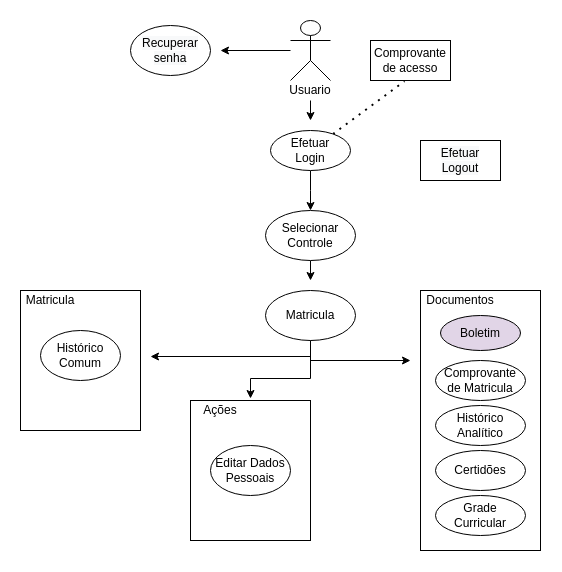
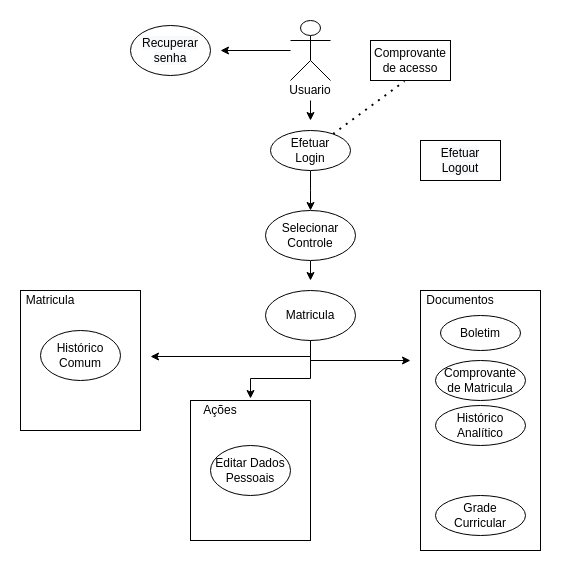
  <mxCell id="0" />
  <mxCell id="1" parent="0" />
  <mxCell id="2" value="" style="rounded=0;whiteSpace=wrap;html=1;sketch=0;fontColor=none;" vertex="1" parent="1"><mxGeometry x="420" y="290" width="120" height="260" as="geometry" /></mxCell>
  <mxCell id="3" value="Documentos" style="text;html=1;strokeColor=none;fillColor=none;align=center;verticalAlign=middle;whiteSpace=wrap;rounded=0;sketch=0;fontColor=none;" vertex="1" parent="1"><mxGeometry x="440" y="290" width="40" height="20" as="geometry" /></mxCell>
  <mxCell id="4" value="" style="rounded=0;whiteSpace=wrap;html=1;sketch=0;fontColor=none;" vertex="1" parent="1"><mxGeometry x="190" y="400" width="120" height="140" as="geometry" /></mxCell>
  <mxCell id="5" value="Ações" style="text;html=1;strokeColor=none;fillColor=none;align=center;verticalAlign=middle;whiteSpace=wrap;rounded=0;sketch=0;fontColor=none;" vertex="1" parent="1"><mxGeometry x="200" y="400" width="40" height="20" as="geometry" /></mxCell>
  <mxCell id="6" value="" style="rounded=0;whiteSpace=wrap;html=1;sketch=0;fontColor=none;" vertex="1" parent="1"><mxGeometry x="20" y="290" width="120" height="140" as="geometry" /></mxCell>
  <mxCell id="7" style="edgeStyle=orthogonalEdgeStyle;rounded=0;orthogonalLoop=1;jettySize=auto;html=1;fontColor=none;" edge="1" parent="1" source="8"><mxGeometry relative="1" as="geometry"><mxPoint x="220" y="50" as="targetPoint" /></mxGeometry></mxCell>
  <mxCell id="8" value="Actor" style="shape=umlActor;verticalLabelPosition=bottom;verticalAlign=top;outlineConnect=0;fontStyle=1;html=1;noLabel=1;fontColor=none;" vertex="1" parent="1"><mxGeometry x="290" y="20" width="40" height="60" as="geometry" /></mxCell>
  <mxCell id="9" style="edgeStyle=orthogonalEdgeStyle;rounded=0;orthogonalLoop=1;jettySize=auto;html=1;exitX=0.5;exitY=1;exitDx=0;exitDy=0;fontColor=none;" edge="1" parent="1" source="10"><mxGeometry relative="1" as="geometry"><mxPoint x="310" y="120" as="targetPoint" /></mxGeometry></mxCell>
  <mxCell id="10" value="Usuario" style="text;html=1;strokeColor=none;fillColor=none;align=center;verticalAlign=middle;whiteSpace=wrap;rounded=0;fontColor=none;" vertex="1" parent="1"><mxGeometry x="290" y="80" width="40" height="20" as="geometry" /></mxCell>
  <mxCell id="11" value="Comprovante de acesso" style="rounded=0;whiteSpace=wrap;html=1;fontColor=none;" vertex="1" parent="1"><mxGeometry x="370" y="40" width="80" height="40" as="geometry" /></mxCell>
  <mxCell id="12" value="" style="endArrow=none;dashed=1;html=1;dashPattern=1 3;strokeWidth=2;fontColor=none;entryX=0.425;entryY=1.018;entryDx=0;entryDy=0;entryPerimeter=0;" edge="1" parent="1" source="15" target="11"><mxGeometry width="50" height="50" relative="1" as="geometry"><mxPoint x="370" y="100" as="sourcePoint" /><mxPoint x="420" y="50" as="targetPoint" /></mxGeometry></mxCell>
  <mxCell id="13" value="&#10;&#10;&lt;span style=&quot;color: rgb(0, 0, 0); font-family: helvetica; font-size: 12px; font-style: normal; font-weight: 400; letter-spacing: normal; text-align: center; text-indent: 0px; text-transform: none; word-spacing: 0px; background-color: rgb(248, 249, 250); display: inline; float: none;&quot;&gt;Efetuar Logout&lt;/span&gt;&#10;&#10;" style="whiteSpace=wrap;html=1;sketch=0;fontColor=none;rounded=0;" vertex="1" parent="1"><mxGeometry x="420" y="140" width="80" height="40" as="geometry" /></mxCell>
  <mxCell id="14" style="edgeStyle=orthogonalEdgeStyle;rounded=0;orthogonalLoop=1;jettySize=auto;html=1;fontColor=none;" edge="1" parent="1" source="15"><mxGeometry relative="1" as="geometry"><mxPoint x="310" y="210" as="targetPoint" /></mxGeometry></mxCell>
  <mxCell id="15" value="Efetuar &lt;br&gt;Login" style="ellipse;whiteSpace=wrap;html=1;rounded=0;sketch=0;fontColor=none;" vertex="1" parent="1"><mxGeometry x="270" y="130" width="80" height="40" as="geometry" /></mxCell>
  <mxCell id="16" value="&#10;&#10;&lt;span style=&quot;color: rgb(0, 0, 0); font-family: helvetica; font-size: 12px; font-style: normal; font-weight: 400; letter-spacing: normal; text-align: center; text-indent: 0px; text-transform: none; word-spacing: 0px; background-color: rgb(248, 249, 250); display: inline; float: none;&quot;&gt;Recuperar senha&lt;/span&gt;&#10;&#10;" style="ellipse;whiteSpace=wrap;html=1;rounded=0;sketch=0;fontColor=none;" vertex="1" parent="1"><mxGeometry x="130" y="25" width="80" height="50" as="geometry" /></mxCell>
  <mxCell id="17" style="edgeStyle=orthogonalEdgeStyle;rounded=0;orthogonalLoop=1;jettySize=auto;html=1;fontColor=none;" edge="1" parent="1"><mxGeometry relative="1" as="geometry"><mxPoint x="310" y="315" as="sourcePoint" /><mxPoint x="150" y="356" as="targetPoint" /><Array as="points"><mxPoint x="310" y="356" /></Array></mxGeometry></mxCell>
  <mxCell id="18" style="edgeStyle=orthogonalEdgeStyle;rounded=0;orthogonalLoop=1;jettySize=auto;html=1;fontColor=none;" edge="1" parent="1"><mxGeometry relative="1" as="geometry"><mxPoint x="250" y="398" as="targetPoint" /><mxPoint x="310" y="314" as="sourcePoint" /><Array as="points"><mxPoint x="310" y="378" /><mxPoint x="250" y="378" /></Array></mxGeometry></mxCell>
  <mxCell id="19" style="edgeStyle=orthogonalEdgeStyle;rounded=0;orthogonalLoop=1;jettySize=auto;html=1;fontColor=none;" edge="1" parent="1" source="20"><mxGeometry relative="1" as="geometry"><mxPoint x="410" y="360" as="targetPoint" /><Array as="points"><mxPoint x="310" y="360" /></Array></mxGeometry></mxCell>
  <mxCell id="20" value="Matricula" style="ellipse;whiteSpace=wrap;html=1;rounded=0;sketch=0;fontColor=none;" vertex="1" parent="1"><mxGeometry x="265" y="290" width="90" height="50" as="geometry" /></mxCell>
  <mxCell id="21" value="Histórico&lt;br&gt;Comum" style="ellipse;whiteSpace=wrap;html=1;rounded=0;sketch=0;fontColor=none;" vertex="1" parent="1"><mxGeometry x="40" y="330" width="80" height="50" as="geometry" /></mxCell>
  <mxCell id="22" value="Editar Dados Pessoais" style="ellipse;whiteSpace=wrap;html=1;rounded=0;sketch=0;fontColor=none;" vertex="1" parent="1"><mxGeometry y="445" width="80" height="50" as="geometry" x="210" /></mxCell>
- <mxCell id="23" value="Boletim" style="ellipse;whiteSpace=wrap;html=1;rounded=0;sketch=0;fontColor=none;fillColor=#e1d5e7;" vertex="1" parent="1"><mxGeometry x="440" y="315" width="80" height="35" as="geometry" /></mxCell>
+ <mxCell id="23" value="Boletim" style="ellipse;whiteSpace=wrap;html=1;rounded=0;sketch=0;fontColor=none;" vertex="1" parent="1"><mxGeometry x="440" y="315" width="80" height="35" as="geometry" /></mxCell>
  <mxCell id="24" style="edgeStyle=orthogonalEdgeStyle;rounded=0;orthogonalLoop=1;jettySize=auto;html=1;fontColor=none;" edge="1" parent="1" source="25"><mxGeometry relative="1" as="geometry"><mxPoint x="310" y="280" as="targetPoint" /></mxGeometry></mxCell>
  <mxCell id="25" value="Selecionar Controle" style="ellipse;whiteSpace=wrap;html=1;rounded=0;sketch=0;fontColor=none;" vertex="1" parent="1"><mxGeometry x="265" y="210" width="90" height="50" as="geometry" /></mxCell>
  <mxCell id="26" value="Matricula&lt;br&gt;" style="text;html=1;strokeColor=none;fillColor=none;align=center;verticalAlign=middle;whiteSpace=wrap;rounded=0;sketch=0;fontColor=none;" vertex="1" parent="1"><mxGeometry x="30" y="290" width="40" height="20" as="geometry" /></mxCell>
  <mxCell id="27" value="Comprovante de Matricula" style="ellipse;whiteSpace=wrap;html=1;rounded=0;sketch=0;fontColor=none;" vertex="1" parent="1"><mxGeometry x="435" y="360" width="90" height="40" as="geometry" /></mxCell>
  <mxCell id="28" value="Histórico Analítico" style="ellipse;whiteSpace=wrap;html=1;rounded=0;sketch=0;fontColor=none;" vertex="1" parent="1"><mxGeometry x="435" y="405" width="90" height="40" as="geometry" /></mxCell>
- <mxCell id="29" value="Certidões" style="ellipse;whiteSpace=wrap;html=1;rounded=0;sketch=0;fontColor=none;" vertex="1" parent="1"><mxGeometry x="435" y="450" width="90" height="40" as="geometry" /></mxCell>
  <mxCell id="30" value="Grade Curricular" style="ellipse;whiteSpace=wrap;html=1;rounded=0;sketch=0;fontColor=none;" vertex="1" parent="1"><mxGeometry x="435" y="495" width="90" height="40" as="geometry" /></mxCell>
